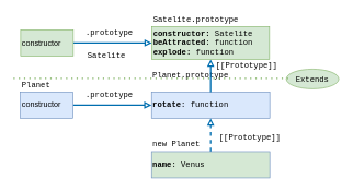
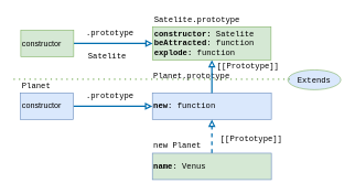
  <mxCell id="0" />
  <mxCell id="1" parent="0" />
- <mxCell id="2" value="&lt;font face=&quot;Courier New&quot;&gt;Extends&lt;/font&gt;" style="ellipse;whiteSpace=wrap;html=1;fillColor=#d5e8d4;strokeColor=#82b366;" vertex="1" parent="1"><mxGeometry x="435" y="105" width="80" height="30" as="geometry" /></mxCell>
- <mxCell id="3" value="&lt;div align=&quot;left&quot;&gt;&lt;font face=&quot;Courier New&quot;&gt;&lt;b&gt;rotate&lt;/b&gt;: function&lt;br&gt;&lt;/font&gt;&lt;/div&gt;" style="rounded=0;whiteSpace=wrap;html=1;fillColor=#dae8fc;strokeColor=#6c8ebf;align=left;" parent="1" vertex="1"><mxGeometry x="230" y="140" width="180" height="40" as="geometry" /></mxCell>
+ <mxCell id="2" value="&lt;font face=&quot;Courier New&quot;&gt;Extends&lt;/font&gt;" style="ellipse;whiteSpace=wrap;html=1;fillColor=#dae8fc;strokeColor=#82b366;" vertex="1" parent="1"><mxGeometry x="435" y="105" width="80" height="30" as="geometry" /></mxCell>
+ <mxCell id="3" value="&lt;div align=&quot;left&quot;&gt;&lt;font face=&quot;Courier New&quot;&gt;&lt;b&gt;new&lt;/b&gt;: function&lt;br&gt;&lt;/font&gt;&lt;/div&gt;" style="rounded=0;whiteSpace=wrap;html=1;fillColor=#dae8fc;strokeColor=#6c8ebf;align=left;" parent="1" vertex="1"><mxGeometry x="230" y="140" width="180" height="40" as="geometry" /></mxCell>
  <mxCell id="4" value="Planet.prototype" style="text;html=1;strokeColor=none;fillColor=none;align=left;verticalAlign=middle;whiteSpace=wrap;rounded=0;fontFamily=Courier New;" parent="1" vertex="1"><mxGeometry x="230" y="105" width="70" height="20" as="geometry" /></mxCell>
  <mxCell id="5" style="edgeStyle=orthogonalEdgeStyle;rounded=0;orthogonalLoop=1;jettySize=auto;html=1;exitX=0.5;exitY=0;exitDx=0;exitDy=0;entryX=0.5;entryY=1;entryDx=0;entryDy=0;fontFamily=Courier New;strokeWidth=2;endArrow=block;endFill=0;fillColor=#1ba1e2;strokeColor=#006EAF;" parent="1" edge="1"><mxGeometry relative="1" as="geometry"><mxPoint x="320" y="140" as="sourcePoint" /><mxPoint x="320" y="90" as="targetPoint" /></mxGeometry></mxCell>
  <mxCell id="6" value="[[Prototype]]" style="text;html=1;strokeColor=none;fillColor=none;align=center;verticalAlign=middle;whiteSpace=wrap;rounded=0;fontFamily=Courier New;" parent="1" vertex="1"><mxGeometry x="320" y="90" width="110" height="20" as="geometry" /></mxCell>
  <mxCell id="7" value="&lt;div&gt;&lt;b&gt;constructor: &lt;/b&gt;Satelite&lt;b&gt;&lt;br&gt;&lt;/b&gt;&lt;/div&gt;&lt;div&gt;&lt;b&gt;beAttracted&lt;/b&gt;: function&lt;/div&gt;&lt;div&gt;&lt;b&gt;explode: &lt;/b&gt;function&lt;br&gt;&lt;/div&gt;" style="rounded=0;whiteSpace=wrap;html=1;fillColor=#d5e8d4;strokeColor=#82b366;align=left;fontFamily=Courier New;" parent="1" vertex="1"><mxGeometry x="230.5" y="40" width="179" height="50" as="geometry" /></mxCell>
  <mxCell id="8" value="Satelite.prototype" style="text;html=1;strokeColor=none;fillColor=none;align=left;verticalAlign=middle;whiteSpace=wrap;rounded=0;fontFamily=Courier New;" parent="1" vertex="1"><mxGeometry x="230.5" y="20" width="70" height="20" as="geometry" /></mxCell>
  <mxCell id="9" style="edgeStyle=orthogonalEdgeStyle;rounded=0;orthogonalLoop=1;jettySize=auto;html=1;exitX=1;exitY=0.5;exitDx=0;exitDy=0;entryX=0;entryY=0.5;entryDx=0;entryDy=0;strokeWidth=2;fillColor=#1ba1e2;strokeColor=#006EAF;endArrow=block;endFill=0;" edge="1" parent="1" source="10" target="7"><mxGeometry relative="1" as="geometry" /></mxCell>
  <mxCell id="10" value="constructor" style="rounded=0;whiteSpace=wrap;html=1;fillColor=#d5e8d4;strokeColor=#82b366;align=left;" vertex="1" parent="1"><mxGeometry x="31" y="45" width="80" height="40" as="geometry" /></mxCell>
  <mxCell id="11" value="Satelite" style="text;html=1;strokeColor=none;fillColor=none;align=left;verticalAlign=middle;whiteSpace=wrap;rounded=0;fontFamily=Courier New;" vertex="1" parent="1"><mxGeometry x="131" y="75" width="70" height="20" as="geometry" /></mxCell>
  <mxCell id="12" value=".prototype" style="text;html=1;strokeColor=none;fillColor=none;align=center;verticalAlign=middle;whiteSpace=wrap;rounded=0;fontFamily=Courier New;" vertex="1" parent="1"><mxGeometry x="111" y="40" width="110" height="20" as="geometry" /></mxCell>
  <mxCell id="13" style="edgeStyle=orthogonalEdgeStyle;rounded=0;orthogonalLoop=1;jettySize=auto;html=1;exitX=0.5;exitY=0;exitDx=0;exitDy=0;entryX=0.5;entryY=1;entryDx=0;entryDy=0;endArrow=block;endFill=0;strokeWidth=2;fillColor=#1ba1e2;strokeColor=#006EAF;dashed=1;" edge="1" parent="1" source="14" target="3"><mxGeometry relative="1" as="geometry" /></mxCell>
  <mxCell id="14" value="&lt;div align=&quot;left&quot;&gt;&lt;font face=&quot;Courier New&quot;&gt;&lt;b&gt;name&lt;/b&gt;: Venus&lt;br&gt;&lt;/font&gt;&lt;/div&gt;" style="rounded=0;whiteSpace=wrap;html=1;fillColor=#d5e8d4;strokeColor=#6c8ebf;align=left;" vertex="1" parent="1"><mxGeometry x="230" y="231" width="180" height="40" as="geometry" /></mxCell>
  <mxCell id="15" value="new Planet" style="text;html=1;strokeColor=none;fillColor=none;align=left;verticalAlign=middle;whiteSpace=wrap;rounded=0;fontFamily=Courier New;" vertex="1" parent="1"><mxGeometry x="230" y="211" width="80.5" height="20" as="geometry" /></mxCell>
  <mxCell id="16" style="edgeStyle=orthogonalEdgeStyle;rounded=0;orthogonalLoop=1;jettySize=auto;html=1;exitX=1;exitY=0.5;exitDx=0;exitDy=0;entryX=0;entryY=0.5;entryDx=0;entryDy=0;strokeWidth=2;fillColor=#1ba1e2;strokeColor=#006EAF;endArrow=block;endFill=0;" edge="1" parent="1" source="17"><mxGeometry relative="1" as="geometry"><mxPoint x="230" y="160" as="targetPoint" /></mxGeometry></mxCell>
  <mxCell id="17" value="constructor" style="rounded=0;whiteSpace=wrap;html=1;fillColor=#dae8fc;strokeColor=#6c8ebf;align=left;" vertex="1" parent="1"><mxGeometry x="30.5" y="140" width="80" height="40" as="geometry" /></mxCell>
  <mxCell id="18" value="Planet" style="text;html=1;strokeColor=none;fillColor=none;align=left;verticalAlign=middle;whiteSpace=wrap;rounded=0;fontFamily=Courier New;" vertex="1" parent="1"><mxGeometry x="30.5" y="120" width="70" height="20" as="geometry" /></mxCell>
  <mxCell id="19" value=".prototype" style="text;html=1;strokeColor=none;fillColor=none;align=center;verticalAlign=middle;whiteSpace=wrap;rounded=0;fontFamily=Courier New;" vertex="1" parent="1"><mxGeometry x="110.5" y="135" width="110" height="20" as="geometry" /></mxCell>
  <mxCell id="20" value="[[Prototype]]" style="text;html=1;strokeColor=none;fillColor=none;align=center;verticalAlign=middle;whiteSpace=wrap;rounded=0;fontFamily=Courier New;" vertex="1" parent="1"><mxGeometry x="325" y="200" width="110" height="20" as="geometry" /></mxCell>
  <mxCell id="21" value="" style="endArrow=none;dashed=1;html=1;dashPattern=1 3;strokeWidth=2;fillColor=#d5e8d4;strokeColor=#82b366;" edge="1" parent="1"><mxGeometry width="50" height="50" relative="1" as="geometry"><mxPoint x="20" y="119" as="sourcePoint" /><mxPoint x="440" y="119" as="targetPoint" /></mxGeometry></mxCell>
